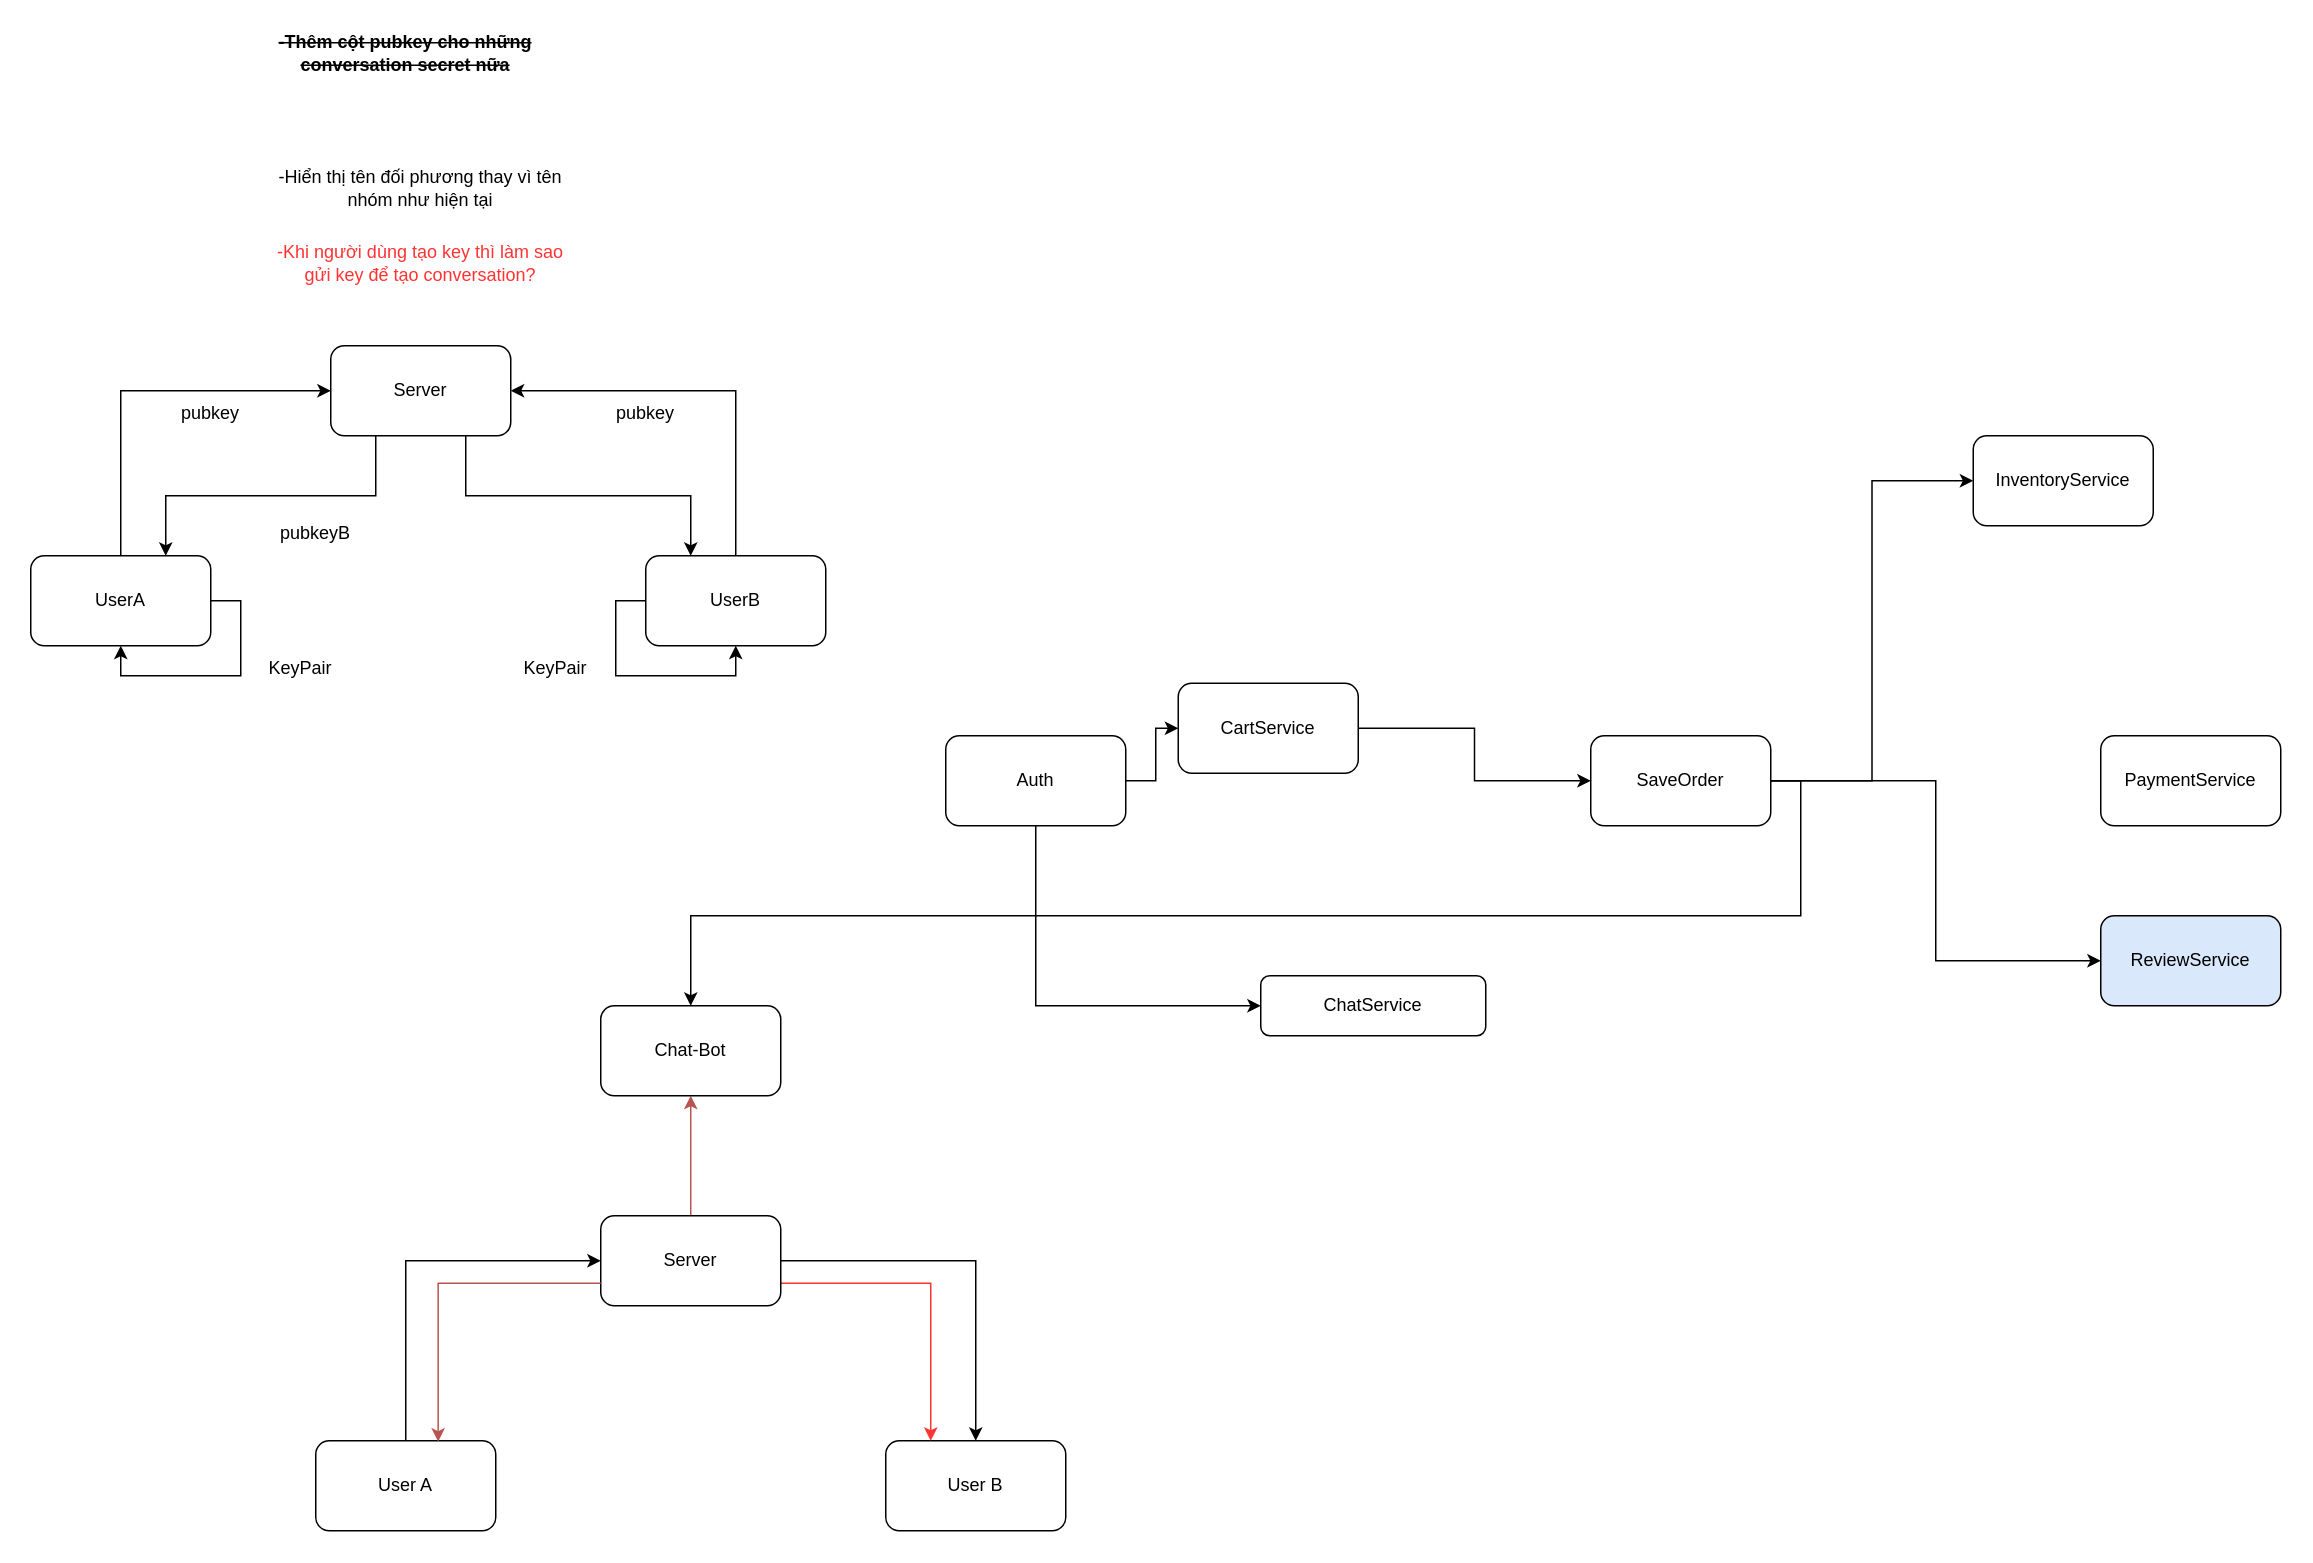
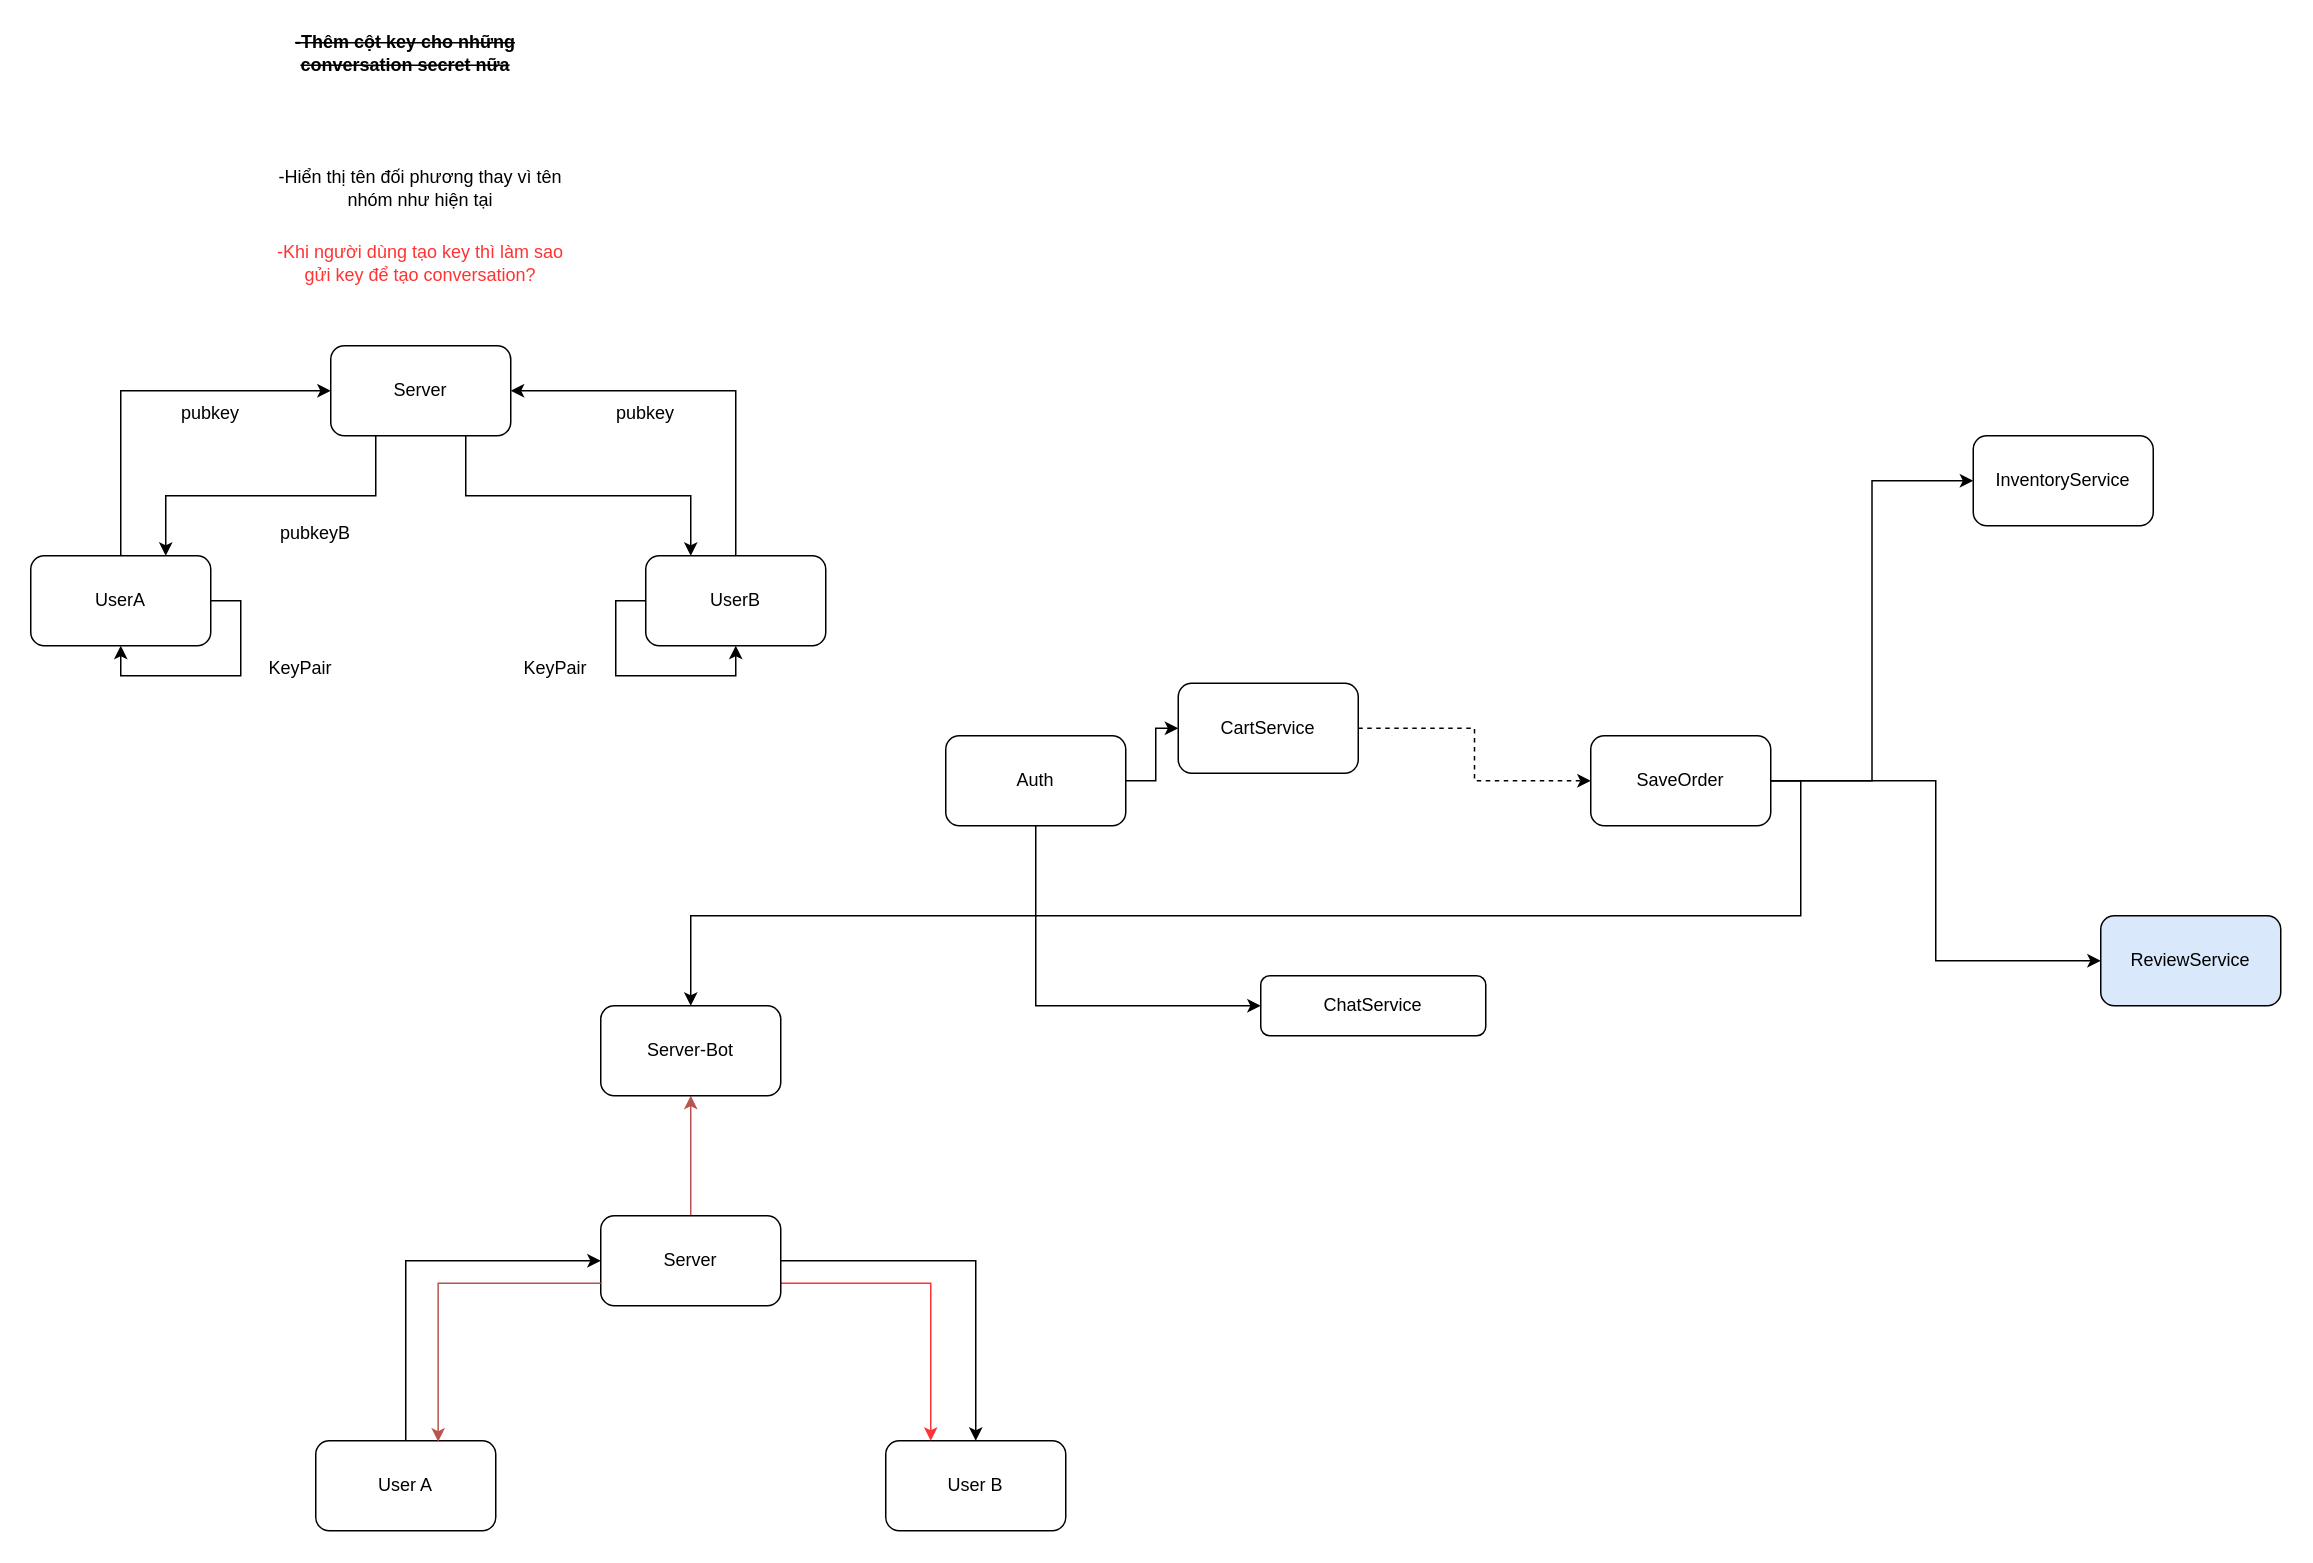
  <mxCell id="0" />
  <mxCell id="1" parent="0" />
  <mxCell id="2" style="edgeStyle=orthogonalEdgeStyle;rounded=0;orthogonalLoop=1;jettySize=auto;html=1;exitX=1;exitY=0.5;exitDx=0;exitDy=0;" parent="1" source="5" target="22" edge="1"><mxGeometry relative="1" as="geometry" /></mxCell>
  <mxCell id="3" style="edgeStyle=orthogonalEdgeStyle;rounded=0;orthogonalLoop=1;jettySize=auto;html=1;exitX=1;exitY=0.5;exitDx=0;exitDy=0;entryX=0;entryY=0.5;entryDx=0;entryDy=0;" parent="1" source="5" target="8" edge="1"><mxGeometry relative="1" as="geometry" /></mxCell>
  <mxCell id="4" style="edgeStyle=orthogonalEdgeStyle;rounded=0;orthogonalLoop=1;jettySize=auto;html=1;exitX=1;exitY=0.5;exitDx=0;exitDy=0;entryX=0;entryY=0.5;entryDx=0;entryDy=0;" parent="1" source="5" target="9" edge="1"><mxGeometry relative="1" as="geometry" /></mxCell>
  <mxCell id="5" value="SaveOrder" style="rounded=1;whiteSpace=wrap;html=1;" parent="1" vertex="1"><mxGeometry x="1060" y="490" width="120" height="60" as="geometry" /></mxCell>
- <mxCell id="6" value="PaymentService" style="rounded=1;whiteSpace=wrap;html=1;" parent="1" vertex="1"><mxGeometry x="1400" y="490" width="120" height="60" as="geometry" /></mxCell>
  <mxCell id="7" value="ChatService" style="rounded=1;whiteSpace=wrap;html=1;" parent="1" vertex="1"><mxGeometry x="840" y="650" width="150" height="40" as="geometry" /></mxCell>
  <mxCell id="8" value="ReviewService" style="rounded=1;whiteSpace=wrap;html=1;fillColor=#dae8fc;" parent="1" vertex="1"><mxGeometry x="1400" y="610" width="120" height="60" as="geometry" /></mxCell>
  <mxCell id="9" value="InventoryService" style="rounded=1;whiteSpace=wrap;html=1;" parent="1" vertex="1"><mxGeometry x="1315" y="290" width="120" height="60" as="geometry" /></mxCell>
- <mxCell id="10" style="edgeStyle=orthogonalEdgeStyle;rounded=0;orthogonalLoop=1;jettySize=auto;html=1;exitX=1;exitY=0.5;exitDx=0;exitDy=0;entryX=0;entryY=0.5;entryDx=0;entryDy=0;" parent="1" source="11" target="5" edge="1"><mxGeometry relative="1" as="geometry" /></mxCell>
+ <mxCell id="10" style="edgeStyle=orthogonalEdgeStyle;rounded=0;orthogonalLoop=1;jettySize=auto;html=1;exitX=1;exitY=0.5;exitDx=0;exitDy=0;entryX=0;entryY=0.5;entryDx=0;entryDy=0;dashed=1;" parent="1" source="11" target="5" edge="1"><mxGeometry relative="1" as="geometry" /></mxCell>
  <mxCell id="11" value="CartService" style="rounded=1;whiteSpace=wrap;html=1;" parent="1" vertex="1"><mxGeometry x="785" y="455" width="120" height="60" as="geometry" /></mxCell>
  <mxCell id="12" style="edgeStyle=orthogonalEdgeStyle;rounded=0;orthogonalLoop=1;jettySize=auto;html=1;exitX=1;exitY=0.5;exitDx=0;exitDy=0;entryX=0;entryY=0.5;entryDx=0;entryDy=0;" parent="1" source="14" target="11" edge="1"><mxGeometry relative="1" as="geometry" /></mxCell>
  <mxCell id="13" style="edgeStyle=orthogonalEdgeStyle;rounded=0;orthogonalLoop=1;jettySize=auto;html=1;exitX=0.5;exitY=1;exitDx=0;exitDy=0;entryX=0;entryY=0.5;entryDx=0;entryDy=0;" parent="1" source="14" target="7" edge="1"><mxGeometry relative="1" as="geometry" /></mxCell>
  <mxCell id="14" value="Auth" style="rounded=1;whiteSpace=wrap;html=1;" parent="1" vertex="1"><mxGeometry x="630" y="490" width="120" height="60" as="geometry" /></mxCell>
  <mxCell id="15" style="edgeStyle=orthogonalEdgeStyle;rounded=0;orthogonalLoop=1;jettySize=auto;html=1;exitX=0.5;exitY=0;exitDx=0;exitDy=0;entryX=0;entryY=0.5;entryDx=0;entryDy=0;" parent="1" source="16" target="21" edge="1"><mxGeometry relative="1" as="geometry" /></mxCell>
  <mxCell id="16" value="User A" style="rounded=1;whiteSpace=wrap;html=1;" parent="1" vertex="1"><mxGeometry x="210" y="960" width="120" height="60" as="geometry" /></mxCell>
  <mxCell id="17" value="User B" style="rounded=1;whiteSpace=wrap;html=1;" parent="1" vertex="1"><mxGeometry x="590" y="960" width="120" height="60" as="geometry" /></mxCell>
  <mxCell id="18" style="edgeStyle=orthogonalEdgeStyle;rounded=0;orthogonalLoop=1;jettySize=auto;html=1;exitX=1;exitY=0.5;exitDx=0;exitDy=0;entryX=0.5;entryY=0;entryDx=0;entryDy=0;" parent="1" source="21" target="17" edge="1"><mxGeometry relative="1" as="geometry" /></mxCell>
  <mxCell id="19" style="edgeStyle=orthogonalEdgeStyle;rounded=0;orthogonalLoop=1;jettySize=auto;html=1;exitX=0.5;exitY=0;exitDx=0;exitDy=0;entryX=0.5;entryY=1;entryDx=0;entryDy=0;fillColor=#f8cecc;strokeColor=#b85450;" parent="1" source="21" target="22" edge="1"><mxGeometry relative="1" as="geometry" /></mxCell>
  <mxCell id="20" style="edgeStyle=orthogonalEdgeStyle;rounded=0;orthogonalLoop=1;jettySize=auto;html=1;exitX=1;exitY=0.75;exitDx=0;exitDy=0;entryX=0.25;entryY=0;entryDx=0;entryDy=0;strokeColor=#FF3333;" parent="1" source="21" target="17" edge="1"><mxGeometry relative="1" as="geometry" /></mxCell>
  <mxCell id="21" value="Server" style="rounded=1;whiteSpace=wrap;html=1;" parent="1" vertex="1"><mxGeometry x="400" y="810" width="120" height="60" as="geometry" /></mxCell>
- <mxCell id="22" value="Chat-Bot" style="rounded=1;whiteSpace=wrap;html=1;" parent="1" vertex="1"><mxGeometry x="400" y="670" width="120" height="60" as="geometry" /></mxCell>
+ <mxCell id="22" value="Server-Bot" style="rounded=1;whiteSpace=wrap;html=1;" parent="1" vertex="1"><mxGeometry x="400" y="670" width="120" height="60" as="geometry" /></mxCell>
  <mxCell id="23" style="edgeStyle=orthogonalEdgeStyle;rounded=0;orthogonalLoop=1;jettySize=auto;html=1;exitX=0;exitY=0.75;exitDx=0;exitDy=0;entryX=0.68;entryY=0.01;entryDx=0;entryDy=0;entryPerimeter=0;fillColor=#f8cecc;strokeColor=#b85450;" parent="1" source="21" target="16" edge="1"><mxGeometry relative="1" as="geometry" /></mxCell>
  <mxCell id="24" style="edgeStyle=orthogonalEdgeStyle;rounded=0;orthogonalLoop=1;jettySize=auto;html=1;exitX=0.5;exitY=0;exitDx=0;exitDy=0;entryX=0;entryY=0.5;entryDx=0;entryDy=0;" edge="1" parent="1" source="25" target="30"><mxGeometry relative="1" as="geometry" /></mxCell>
  <mxCell id="25" value="UserA" style="rounded=1;whiteSpace=wrap;html=1;" vertex="1" parent="1"><mxGeometry x="20" y="370" width="120" height="60" as="geometry" /></mxCell>
  <mxCell id="26" style="edgeStyle=orthogonalEdgeStyle;rounded=0;orthogonalLoop=1;jettySize=auto;html=1;exitX=0.5;exitY=0;exitDx=0;exitDy=0;entryX=1;entryY=0.5;entryDx=0;entryDy=0;" edge="1" parent="1" source="27" target="30"><mxGeometry relative="1" as="geometry" /></mxCell>
  <mxCell id="27" value="UserB" style="rounded=1;whiteSpace=wrap;html=1;" vertex="1" parent="1"><mxGeometry x="430" y="370" width="120" height="60" as="geometry" /></mxCell>
  <mxCell id="28" style="edgeStyle=orthogonalEdgeStyle;rounded=0;orthogonalLoop=1;jettySize=auto;html=1;exitX=0.25;exitY=1;exitDx=0;exitDy=0;entryX=0.75;entryY=0;entryDx=0;entryDy=0;" edge="1" parent="1" source="30" target="25"><mxGeometry relative="1" as="geometry" /></mxCell>
  <mxCell id="29" style="edgeStyle=orthogonalEdgeStyle;rounded=0;orthogonalLoop=1;jettySize=auto;html=1;exitX=0.75;exitY=1;exitDx=0;exitDy=0;entryX=0.25;entryY=0;entryDx=0;entryDy=0;" edge="1" parent="1" source="30" target="27"><mxGeometry relative="1" as="geometry" /></mxCell>
  <mxCell id="30" value="Server" style="rounded=1;whiteSpace=wrap;html=1;" vertex="1" parent="1"><mxGeometry x="220" y="230" width="120" height="60" as="geometry" /></mxCell>
  <mxCell id="31" value="pubkey" style="text;html=1;align=center;verticalAlign=middle;whiteSpace=wrap;rounded=0;" vertex="1" parent="1"><mxGeometry x="110" width="60" height="30" as="geometry" y="260" /></mxCell>
  <mxCell id="32" value="pubkey" style="text;html=1;align=center;verticalAlign=middle;whiteSpace=wrap;rounded=0;" vertex="1" parent="1"><mxGeometry x="400" width="60" height="30" as="geometry" y="260" /></mxCell>
  <mxCell id="33" style="edgeStyle=orthogonalEdgeStyle;rounded=0;orthogonalLoop=1;jettySize=auto;html=1;exitX=1;exitY=0.5;exitDx=0;exitDy=0;entryX=0.5;entryY=1;entryDx=0;entryDy=0;" edge="1" parent="1" source="25" target="25"><mxGeometry relative="1" as="geometry" /></mxCell>
  <mxCell id="34" value="KeyPair" style="text;html=1;align=center;verticalAlign=middle;whiteSpace=wrap;rounded=0;" vertex="1" parent="1"><mxGeometry x="170" y="430" width="60" height="30" as="geometry" /></mxCell>
  <mxCell id="35" style="edgeStyle=orthogonalEdgeStyle;rounded=0;orthogonalLoop=1;jettySize=auto;html=1;exitX=0;exitY=0.5;exitDx=0;exitDy=0;entryX=0.5;entryY=1;entryDx=0;entryDy=0;" edge="1" parent="1" source="27" target="27"><mxGeometry relative="1" as="geometry" /></mxCell>
  <mxCell id="36" value="KeyPair" style="text;html=1;align=center;verticalAlign=middle;whiteSpace=wrap;rounded=0;" vertex="1" parent="1"><mxGeometry x="340" y="430" width="60" height="30" as="geometry" /></mxCell>
  <mxCell id="37" value="pubkeyB" style="text;html=1;align=center;verticalAlign=middle;whiteSpace=wrap;rounded=0;" vertex="1" parent="1"><mxGeometry x="180" y="340" width="60" height="30" as="geometry" /></mxCell>
  <mxCell id="38" value="-Hiển thị tên đối phương thay vì tên nhóm như hiện tại" style="text;html=1;align=center;verticalAlign=middle;whiteSpace=wrap;rounded=0;" vertex="1" parent="1"><mxGeometry x="180" y="110" width="200" height="30" as="geometry" /></mxCell>
- <mxCell id="39" value="&lt;b&gt;&lt;strike&gt;-Thêm cột pubkey cho những conversation secret nữa&lt;/strike&gt;&lt;/b&gt;" style="text;html=1;align=center;verticalAlign=middle;whiteSpace=wrap;rounded=0;" vertex="1" parent="1"><mxGeometry x="170" y="20" width="200" height="30" as="geometry" /></mxCell>
+ <mxCell id="39" value="&lt;b&gt;&lt;strike&gt;-Thêm cột key cho những conversation secret nữa&lt;/strike&gt;&lt;/b&gt;" style="text;html=1;align=center;verticalAlign=middle;whiteSpace=wrap;rounded=0;" vertex="1" parent="1"><mxGeometry x="170" y="20" width="200" height="30" as="geometry" /></mxCell>
  <mxCell id="40" value="&lt;font style=&quot;color: rgb(255, 51, 51);&quot;&gt;-Khi người dùng tạo key thì làm sao gửi key để tạo conversation?&lt;/font&gt;" style="text;html=1;align=center;verticalAlign=middle;whiteSpace=wrap;rounded=0;" vertex="1" parent="1"><mxGeometry x="180" y="160" width="200" height="30" as="geometry" /></mxCell>
